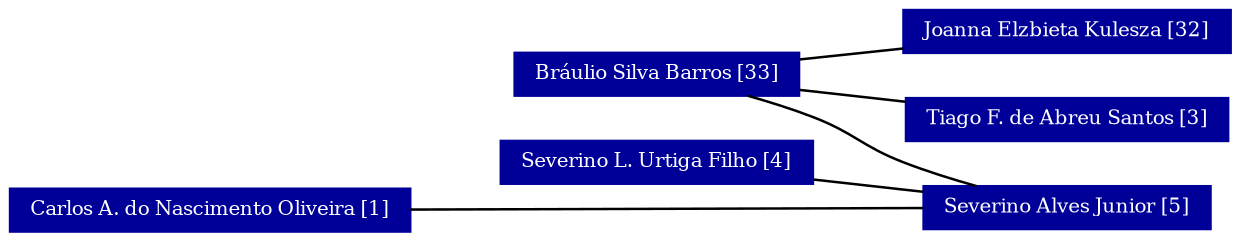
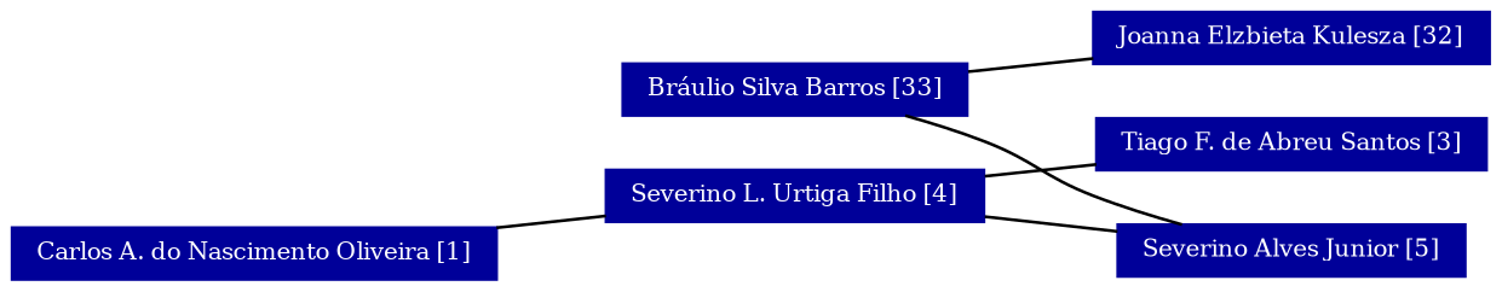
  strict graph {
    rankdir=LR
    node [color="#000099" fontcolor="#FFFFFF" fontsize=8 shape=rectangle style=filled]
    n1 [height=0.23611 label="Bráulio Silva Barros [33]" width=1.375]
    n2 [height=0.23611 label="Joanna Elzbieta Kulesza [32]" width=1.5556]
    n3 [height=0.23611 label="Severino Alves Junior [5]" width=1.3889]
    n4 [height=0.23611 label="Carlos A. do Nascimento Oliveira [1]" width=1.9444]
    n5 [height=0.23611 label="Severino L. Urtiga Filho [4]" width=1.5139]
    n6 [height=0.23611 label="Tiago F. de Abreu Santos [3]" width=1.5556]
    n1 -- n2
    n1 -- n3
-   n4 -- n3
+   n4 -- n5
    n5 -- n3
-   n1 -- n6
+   n5 -- n6
  }
